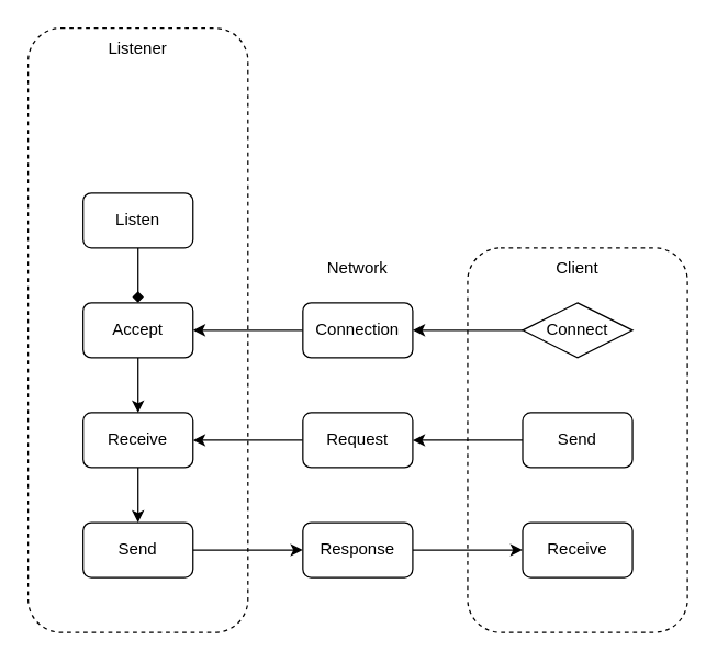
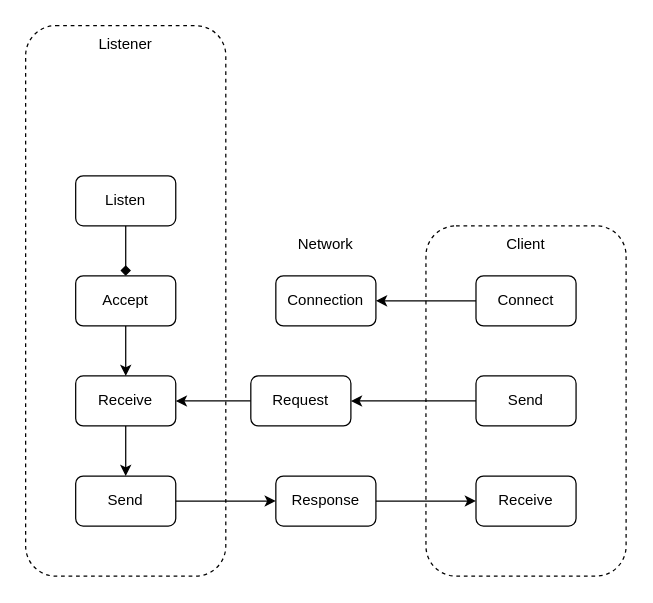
  <mxCell id="0" />
  <mxCell id="1" parent="0" />
  <mxCell id="2" value="" style="edgeStyle=orthogonalEdgeStyle;rounded=0;orthogonalLoop=1;jettySize=auto;html=1;endArrow=diamond;" parent="1" source="3" target="5" edge="1"><mxGeometry relative="1" as="geometry" /></mxCell>
  <mxCell id="3" value="Listen" style="rounded=1;whiteSpace=wrap;html=1;" parent="1" vertex="1"><mxGeometry x="60" y="140" width="80" height="40" as="geometry" /></mxCell>
  <mxCell id="4" style="edgeStyle=orthogonalEdgeStyle;rounded=0;orthogonalLoop=1;jettySize=auto;html=1;entryX=0.5;entryY=0;entryDx=0;entryDy=0;" parent="1" source="5" target="7" edge="1"><mxGeometry relative="1" as="geometry" /></mxCell>
  <mxCell id="5" value="Accept" style="rounded=1;whiteSpace=wrap;html=1;" parent="1" vertex="1"><mxGeometry x="60" y="220" width="80" height="40" as="geometry" /></mxCell>
  <mxCell id="6" style="edgeStyle=orthogonalEdgeStyle;rounded=0;orthogonalLoop=1;jettySize=auto;html=1;" parent="1" source="7" target="9" edge="1"><mxGeometry relative="1" as="geometry" /></mxCell>
  <mxCell id="7" value="Receive" style="rounded=1;whiteSpace=wrap;html=1;" parent="1" vertex="1"><mxGeometry x="60" y="300" width="80" height="40" as="geometry" /></mxCell>
  <mxCell id="8" style="edgeStyle=orthogonalEdgeStyle;rounded=0;orthogonalLoop=1;jettySize=auto;html=1;entryX=0;entryY=0.5;entryDx=0;entryDy=0;" parent="1" source="9" target="13" edge="1"><mxGeometry relative="1" as="geometry" /></mxCell>
  <mxCell id="9" value="Send" style="rounded=1;whiteSpace=wrap;html=1;" parent="1" vertex="1"><mxGeometry x="60" y="380" width="80" height="40" as="geometry" /></mxCell>
  <mxCell id="10" style="edgeStyle=orthogonalEdgeStyle;rounded=0;orthogonalLoop=1;jettySize=auto;html=1;entryX=1;entryY=0.5;entryDx=0;entryDy=0;" parent="1" source="11" target="7" edge="1"><mxGeometry relative="1" as="geometry" /></mxCell>
- <mxCell id="11" value="Request" style="rounded=1;whiteSpace=wrap;html=1;" parent="1" vertex="1"><mxGeometry x="220" y="300" width="80" height="40" as="geometry" /></mxCell>
+ <mxCell id="11" value="Request" style="rounded=1;whiteSpace=wrap;html=1;" parent="1" vertex="1"><mxGeometry x="200" y="300" width="80" height="40" as="geometry" /></mxCell>
  <mxCell id="12" style="edgeStyle=orthogonalEdgeStyle;rounded=0;orthogonalLoop=1;jettySize=auto;html=1;entryX=0;entryY=0.5;entryDx=0;entryDy=0;" parent="1" source="13" target="24" edge="1"><mxGeometry relative="1" as="geometry" /></mxCell>
  <mxCell id="13" value="Response" style="rounded=1;whiteSpace=wrap;html=1;" parent="1" vertex="1"><mxGeometry x="220" y="380" width="80" height="40" as="geometry" /></mxCell>
- <mxCell id="14" style="edgeStyle=orthogonalEdgeStyle;rounded=0;orthogonalLoop=1;jettySize=auto;html=1;entryX=1;entryY=0.5;entryDx=0;entryDy=0;" parent="1" source="15" target="5" edge="1"><mxGeometry relative="1" as="geometry" /></mxCell>
  <mxCell id="15" value="Connection" style="rounded=1;whiteSpace=wrap;html=1;" parent="1" vertex="1"><mxGeometry x="220" y="220" width="80" height="40" as="geometry" /></mxCell>
  <mxCell id="16" value="" style="rounded=1;whiteSpace=wrap;html=1;fillColor=none;dashed=1;" parent="1" vertex="1"><mxGeometry x="20" y="20" width="160" height="440" as="geometry" /></mxCell>
  <mxCell id="17" value="Listener" style="text;html=1;strokeColor=none;fillColor=none;align=center;verticalAlign=middle;whiteSpace=wrap;rounded=0;" parent="1" vertex="1"><mxGeometry x="70" y="20" width="60" height="30" as="geometry" /></mxCell>
  <mxCell id="18" value="" style="rounded=1;whiteSpace=wrap;html=1;fillColor=none;dashed=1;" parent="1" vertex="1"><mxGeometry x="340" y="180" width="160" height="280" as="geometry" /></mxCell>
  <mxCell id="19" value="Client" style="text;html=1;strokeColor=none;fillColor=none;align=center;verticalAlign=middle;whiteSpace=wrap;rounded=0;" parent="1" vertex="1"><mxGeometry x="390" y="180" width="60" height="30" as="geometry" /></mxCell>
  <mxCell id="20" style="edgeStyle=orthogonalEdgeStyle;rounded=0;orthogonalLoop=1;jettySize=auto;html=1;entryX=1;entryY=0.5;entryDx=0;entryDy=0;" parent="1" source="21" target="15" edge="1"><mxGeometry relative="1" as="geometry" /></mxCell>
- <mxCell id="21" value="Connect" style="rhombus;whiteSpace=wrap;html=1;" parent="1" vertex="1"><mxGeometry x="380" y="220" width="80" height="40" as="geometry" /></mxCell>
+ <mxCell id="21" value="Connect" style="rounded=1;whiteSpace=wrap;html=1;" parent="1" vertex="1"><mxGeometry x="380" y="220" width="80" height="40" as="geometry" /></mxCell>
  <mxCell id="22" style="edgeStyle=orthogonalEdgeStyle;rounded=0;orthogonalLoop=1;jettySize=auto;html=1;exitX=0;exitY=0.5;exitDx=0;exitDy=0;entryX=1;entryY=0.5;entryDx=0;entryDy=0;" parent="1" source="23" target="11" edge="1"><mxGeometry relative="1" as="geometry" /></mxCell>
  <mxCell id="23" value="Send" style="rounded=1;whiteSpace=wrap;html=1;" parent="1" vertex="1"><mxGeometry x="380" y="300" width="80" height="40" as="geometry" /></mxCell>
  <mxCell id="24" value="Receive" style="rounded=1;whiteSpace=wrap;html=1;" parent="1" vertex="1"><mxGeometry x="380" y="380" width="80" height="40" as="geometry" /></mxCell>
  <mxCell id="25" value="Network" style="text;html=1;strokeColor=none;fillColor=none;align=center;verticalAlign=middle;whiteSpace=wrap;rounded=0;" parent="1" vertex="1"><mxGeometry x="230" y="180" width="60" height="30" as="geometry" /></mxCell>
